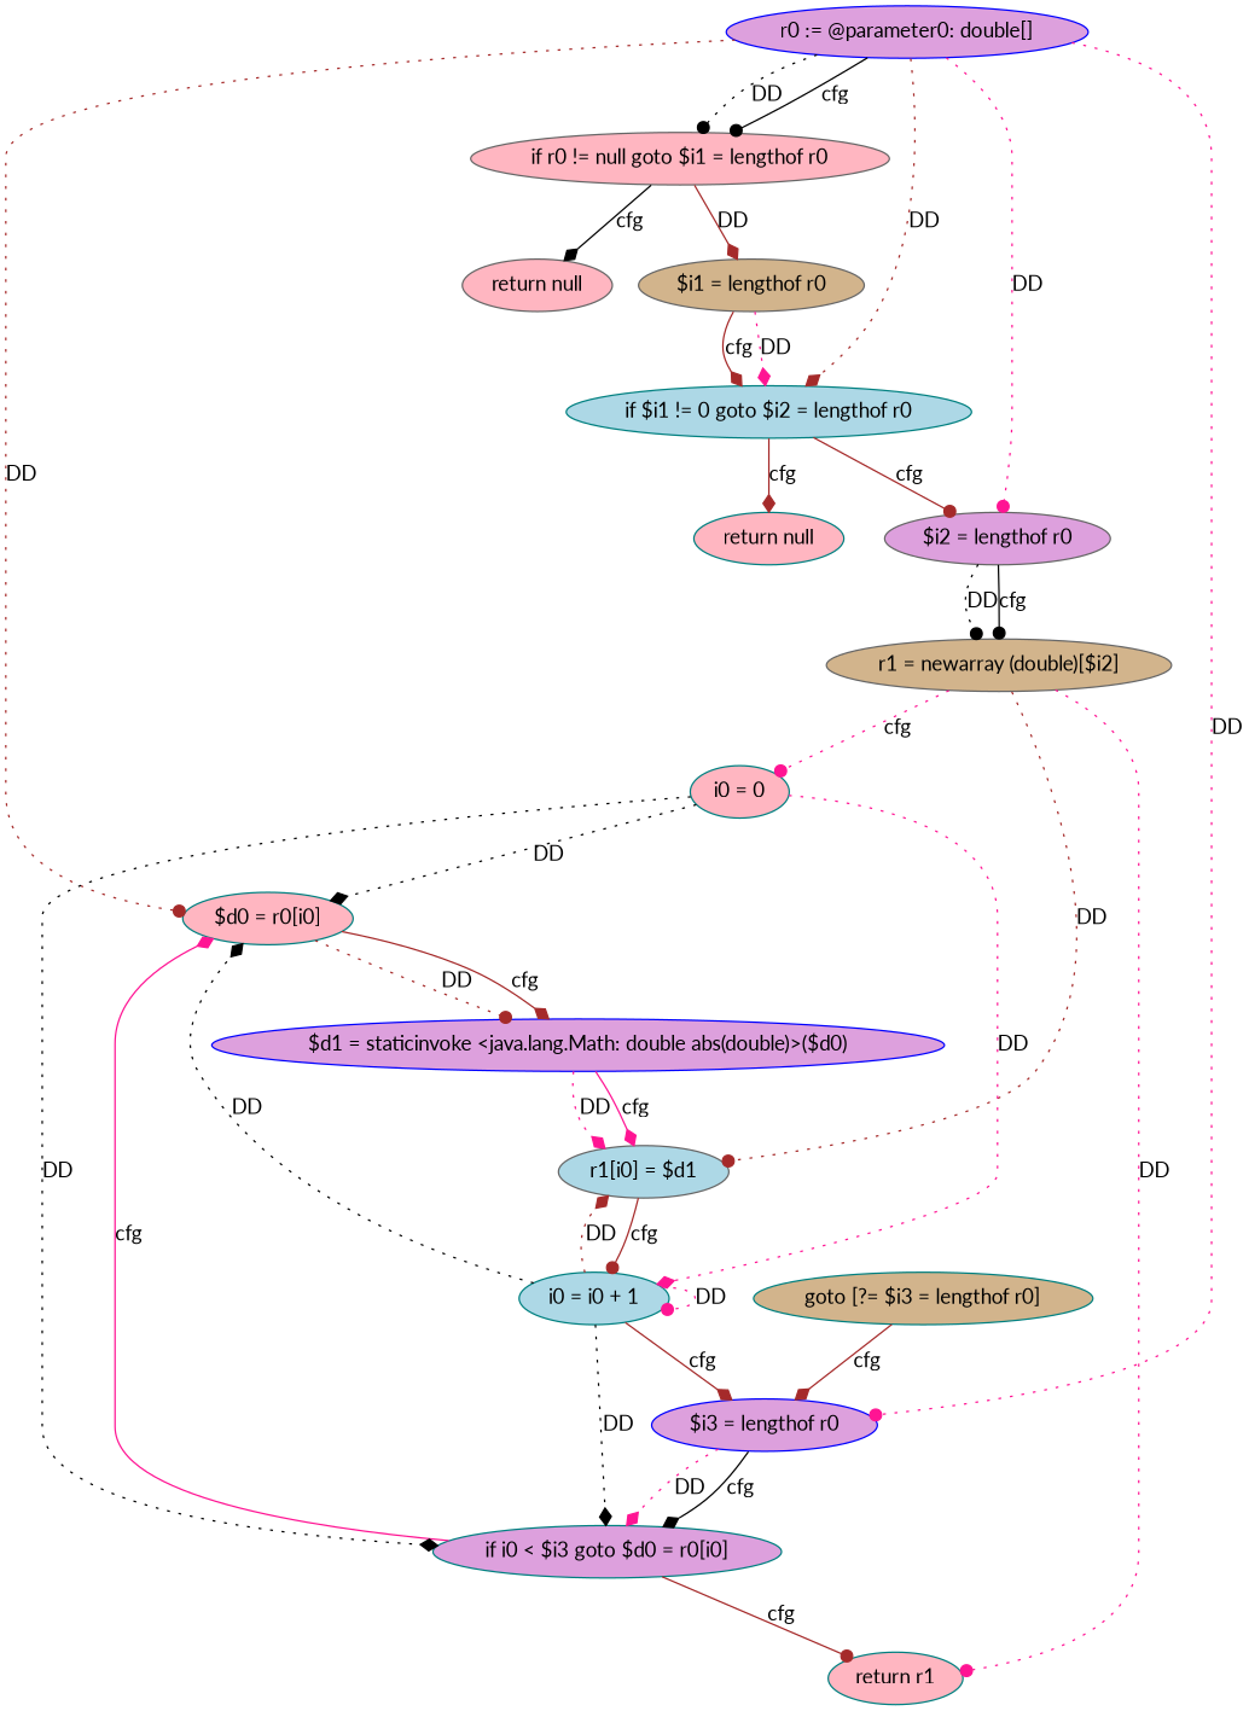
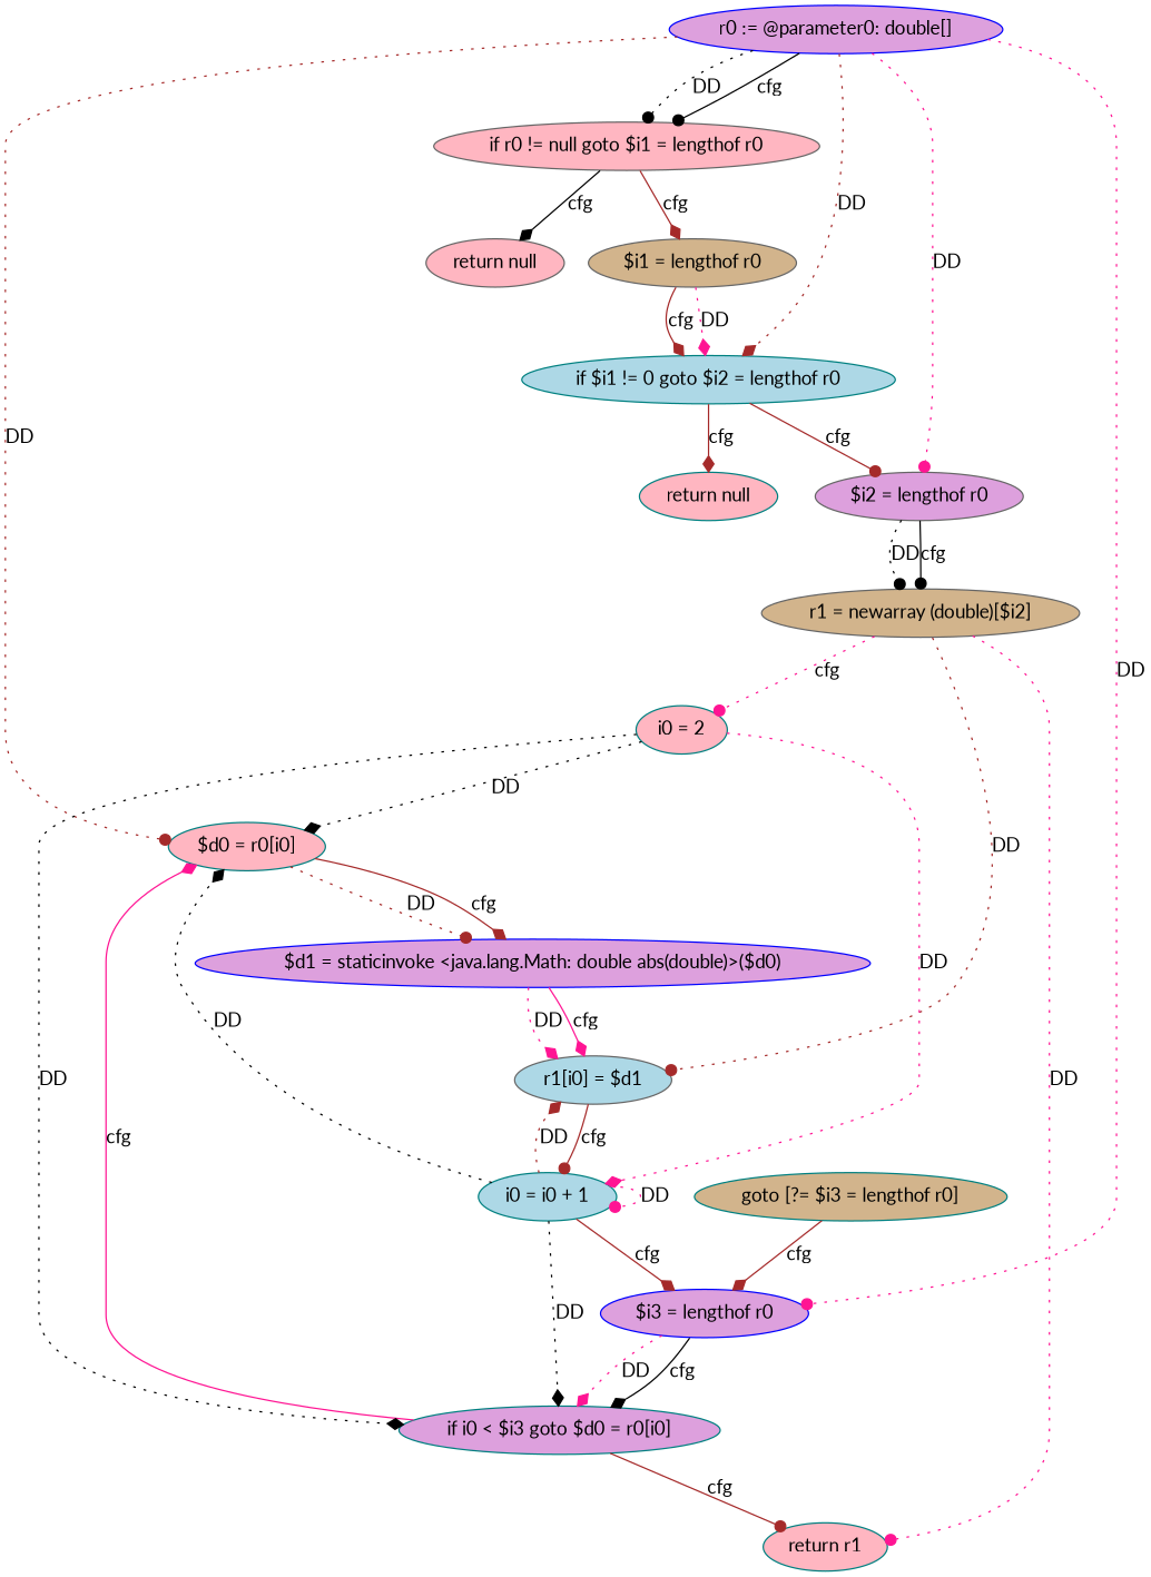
  digraph {
    fontname=Lato
    node [color=teal fillcolor=lightpink fontname=Lato style=filled]
    edge [arrowhead=diamond color=brown fontname=Lato style=dotted]
    n1 [color=blue fillcolor=plum label="r0 := @parameter0: double[]"]
    n2 [color=gray40 label="if r0 != null goto $i1 = lengthof r0"]
    n3 [color=gray40 fillcolor=plum label="$i2 = lengthof r0"]
    n4 [label="$d0 = r0[i0]"]
    n5 [color=blue fillcolor=plum label="$i3 = lengthof r0"]
    n6 [fillcolor=lightblue label="if $i1 != 0 goto $i2 = lengthof r0"]
    n7 [color=gray40 fillcolor=tan label="$i1 = lengthof r0"]
    n8 [color=gray40 label="return null"]
    n9 [color=gray40 fillcolor=tan label="r1 = newarray (double)[$i2]"]
    n10 [color=blue fillcolor=plum label="$d1 = staticinvoke <java.lang.Math: double abs(double)>($d0)"]
    n11 [fillcolor=plum label="if i0 < $i3 goto $d0 = r0[i0]"]
    n12 [label="return null"]
-   n13 [label="i0 = 0"]
+   n13 [label="i0 = 2"]
    n14 [color=gray40 fillcolor=lightblue label="r1[i0] = $d1"]
    n15 [label="return r1"]
    n16 [fillcolor=lightblue label="i0 = i0 + 1"]
    n17 [fillcolor=tan label="goto [?= $i3 = lengthof r0]"]
    n1 -> n2 [arrowhead=dot color=black label=DD]
    n1 -> n2 [arrowhead=dot color=black label=cfg style=""]
    n1 -> n3 [arrowhead=dot color=deeppink label=DD]
    n1 -> n4 [arrowhead=dot label=DD]
    n1 -> n5 [arrowhead=dot color=deeppink label=DD]
    n1 -> n6 [label=DD]
-   n2 -> n7 [label=DD style=""]
+   n2 -> n7 [label=cfg style=""]
    n2 -> n8 [color=black label=cfg style=""]
    n3 -> n9 [arrowhead=dot color=black label=DD]
    n3 -> n9 [arrowhead=dot color=black label=cfg style=""]
    n4 -> n10 [arrowhead=dot label=DD]
    n4 -> n10 [label=cfg style=""]
    n5 -> n11 [color=deeppink label=DD]
    n5 -> n11 [color=black label=cfg style=""]
    n6 -> n3 [arrowhead=dot label=cfg style=""]
    n6 -> n12 [label=cfg style=""]
    n7 -> n6 [color=deeppink label=DD]
    n7 -> n6 [label=cfg style=""]
    n9 -> n13 [arrowhead=dot color=deeppink label=cfg]
    n9 -> n14 [arrowhead=dot label=DD]
    n9 -> n15 [arrowhead=dot color=deeppink label=DD]
    n10 -> n14 [color=deeppink label=DD]
    n10 -> n14 [color=deeppink label=cfg style=""]
    n11 -> n4 [color=deeppink label=cfg style=""]
    n11 -> n15 [arrowhead=dot label=cfg style=""]
    n13 -> n4 [color=black label=DD]
    n13 -> n11 [color=black label=DD]
    n13 -> n16 [color=deeppink label=DD]
    n14 -> n16 [arrowhead=dot label=cfg style=""]
    n16 -> n4 [color=black label=DD]
    n16 -> n5 [label=cfg style=""]
    n16 -> n11 [color=black label=DD]
    n16 -> n14 [label=DD]
    n16 -> n16 [arrowhead=dot color=deeppink label=DD]
    n17 -> n5 [label=cfg style=""]
  }
